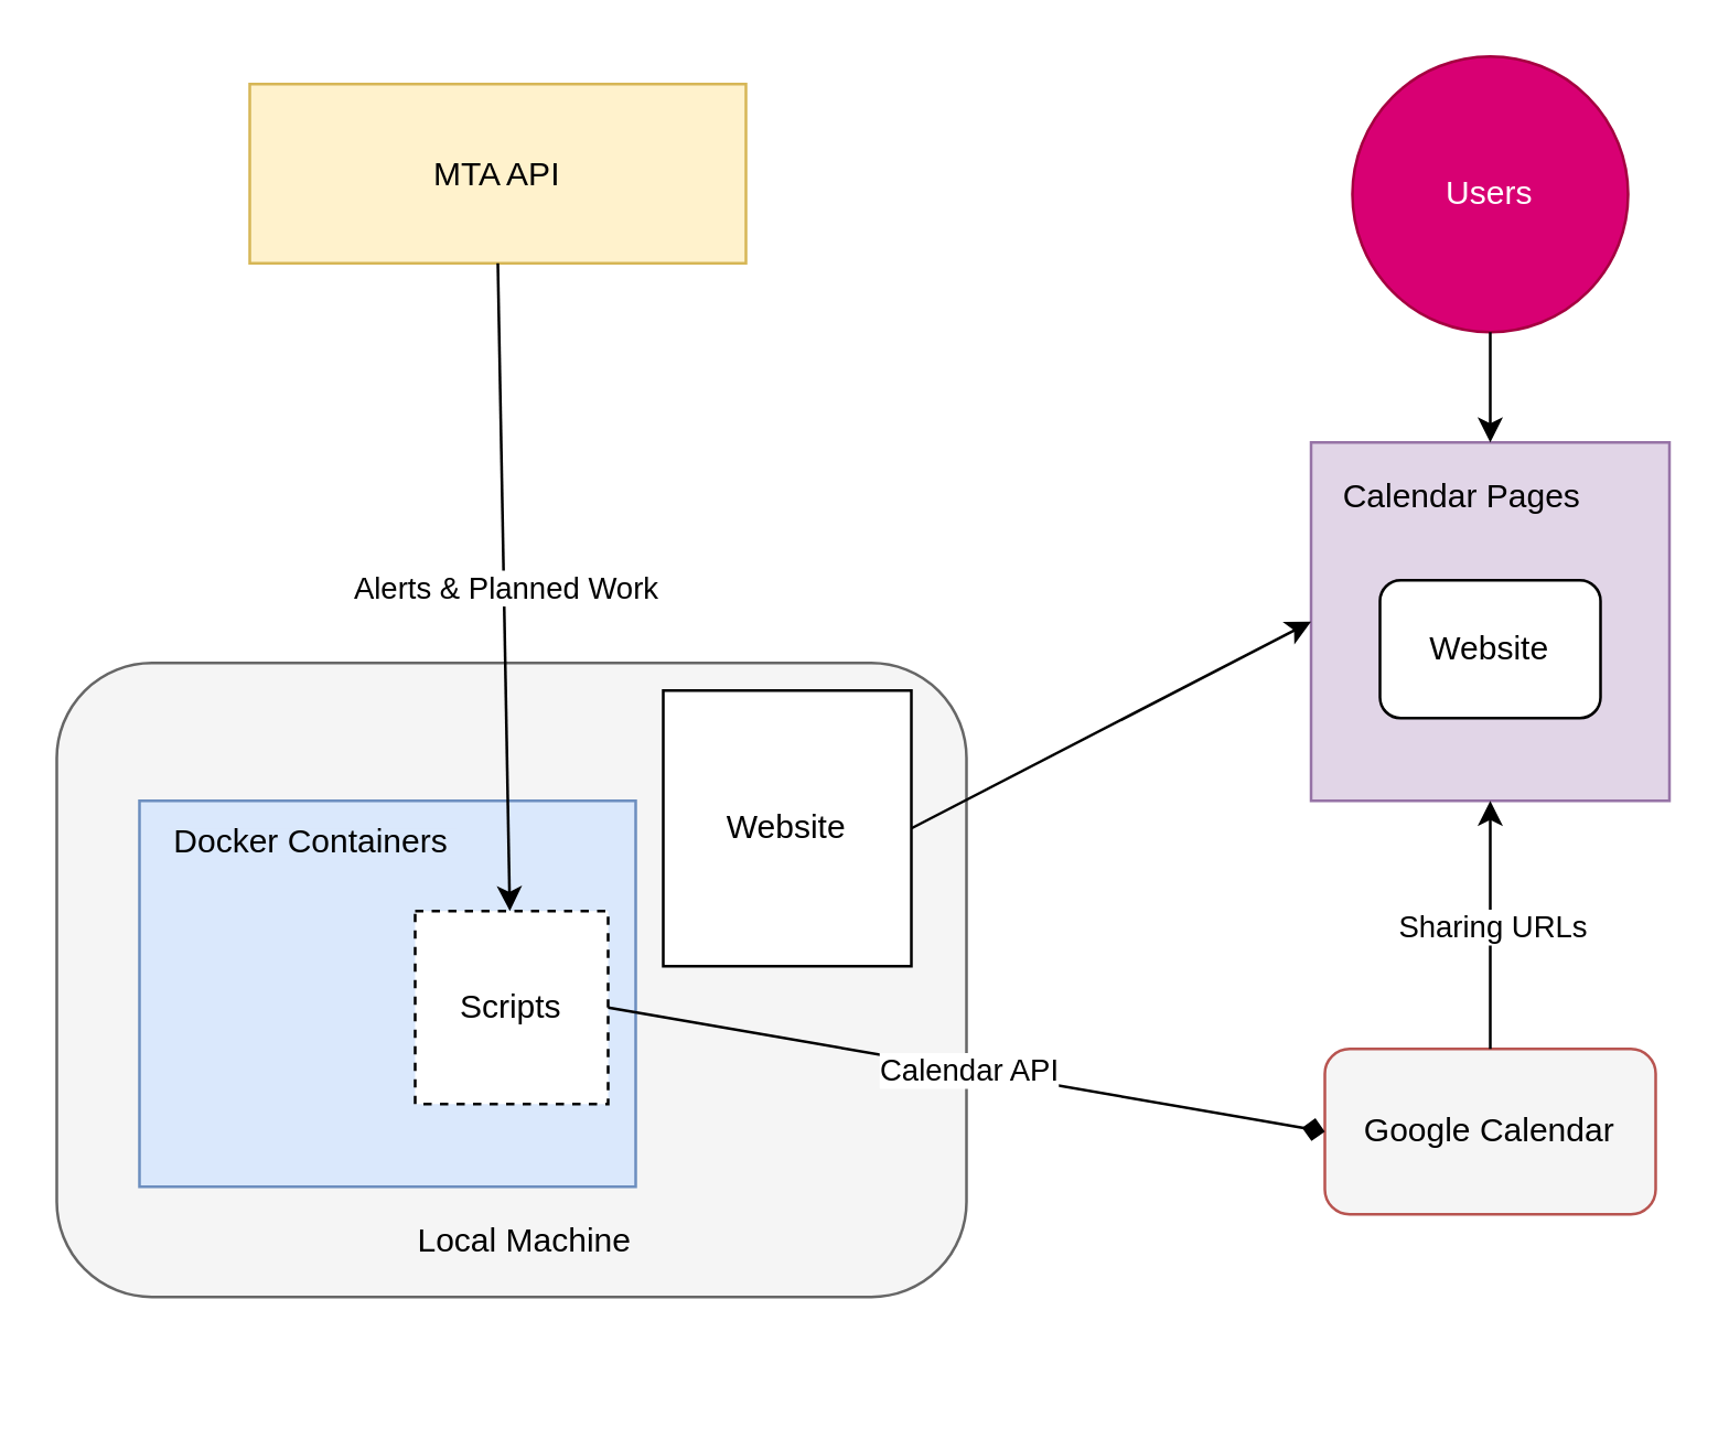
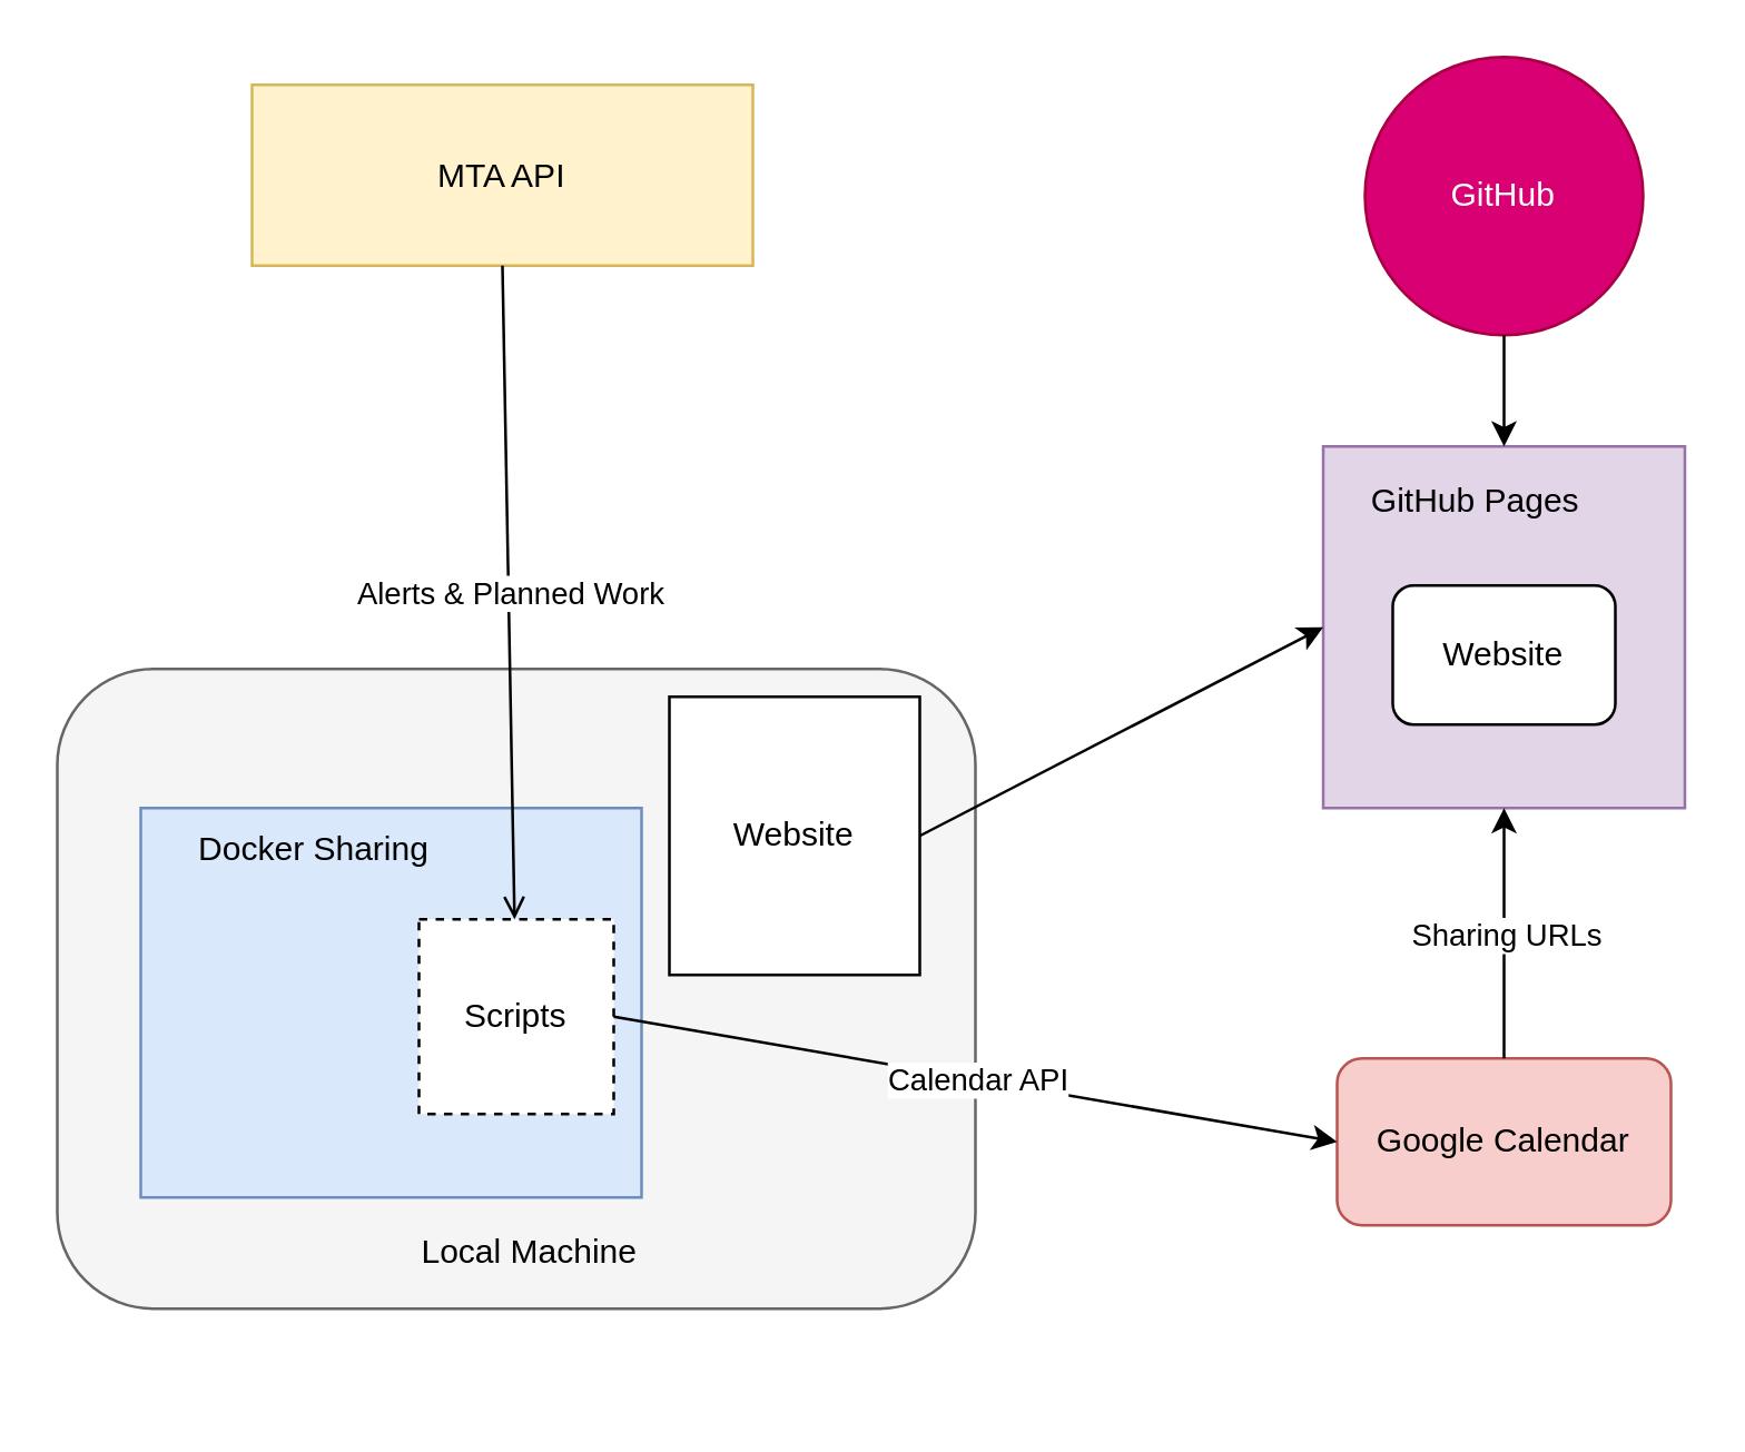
  <mxCell id="0" />
  <mxCell id="1" parent="0" />
  <mxCell id="2" value="" style="rounded=1;whiteSpace=wrap;html=1;fillColor=#f5f5f5;fontColor=#333333;strokeColor=#666666;" vertex="1" parent="1"><mxGeometry x="20" y="240" width="330" height="230" as="geometry" /></mxCell>
  <mxCell id="3" value="" style="rounded=0;whiteSpace=wrap;html=1;fillColor=#dae8fc;strokeColor=#6c8ebf;" vertex="1" parent="1"><mxGeometry x="50" y="290" width="180" height="140" as="geometry" /></mxCell>
  <mxCell id="4" value="&lt;div&gt;MTA API&lt;/div&gt;" style="rounded=0;whiteSpace=wrap;html=1;fillColor=#fff2cc;strokeColor=#d6b656;" vertex="1" parent="1"><mxGeometry x="90" y="30" width="180" height="65" as="geometry" /></mxCell>
  <mxCell id="5" value="Scripts" style="rounded=0;whiteSpace=wrap;html=1;dashed=1;" vertex="1" parent="1"><mxGeometry x="150" y="330" width="70" height="70" as="geometry" /></mxCell>
- <mxCell id="6" value="Docker Containers" style="rounded=0;whiteSpace=wrap;html=1;fillColor=#dae8fc;strokeColor=none;" vertex="1" parent="1"><mxGeometry x="60" y="300" width="105" height="10" as="geometry" /></mxCell>
- <mxCell id="7" value="Users" style="ellipse;whiteSpace=wrap;html=1;aspect=fixed;fillColor=#d80073;fontColor=#ffffff;strokeColor=#A50040;" vertex="1" parent="1"><mxGeometry x="490" y="20" width="100" height="100" as="geometry" /></mxCell>
+ <mxCell id="6" value="Docker Sharing" style="rounded=0;whiteSpace=wrap;html=1;fillColor=#dae8fc;strokeColor=none;" vertex="1" parent="1"><mxGeometry x="60" y="300" width="105" height="10" as="geometry" /></mxCell>
+ <mxCell id="7" value="GitHub" style="ellipse;whiteSpace=wrap;html=1;aspect=fixed;fillColor=#d80073;fontColor=#ffffff;strokeColor=#A50040;" vertex="1" parent="1"><mxGeometry x="490" y="20" width="100" height="100" as="geometry" /></mxCell>
  <mxCell id="8" value="" style="whiteSpace=wrap;html=1;aspect=fixed;fillColor=#e1d5e7;strokeColor=#9673a6;" vertex="1" parent="1"><mxGeometry x="475" y="160" width="130" height="130" as="geometry" /></mxCell>
  <mxCell id="9" value="" style="endArrow=classic;html=1;rounded=0;entryX=0.5;entryY=0;entryDx=0;entryDy=0;exitX=0.5;exitY=1;exitDx=0;exitDy=0;" edge="1" parent="1" target="8"><mxGeometry width="50" height="50" relative="1" as="geometry"><mxPoint x="540" y="120" as="sourcePoint" /><mxPoint x="365" y="280" as="targetPoint" /></mxGeometry></mxCell>
  <mxCell id="10" value="" style="endArrow=classic;html=1;rounded=0;entryX=0;entryY=0.5;entryDx=0;entryDy=0;exitX=1;exitY=0.5;exitDx=0;exitDy=0;" edge="1" parent="1" source="21" target="8"><mxGeometry width="50" height="50" relative="1" as="geometry"><mxPoint x="380" y="220" as="sourcePoint" /><mxPoint x="420" y="175" as="targetPoint" /></mxGeometry></mxCell>
  <mxCell id="11" value="Local Machine" style="text;html=1;align=center;verticalAlign=middle;whiteSpace=wrap;rounded=0;horizontal=0;rotation=90;" vertex="1" parent="1"><mxGeometry x="140" y="400" width="100" height="100" as="geometry" /></mxCell>
- <mxCell id="12" value="&lt;div&gt;Google Calendar&lt;/div&gt;" style="rounded=1;whiteSpace=wrap;html=1;fillColor=#f5f5f5;strokeColor=#b85450;" vertex="1" parent="1"><mxGeometry x="480" y="380" width="120" height="60" as="geometry" /></mxCell>
- <mxCell id="13" value="" style="endArrow=diamond;html=1;rounded=0;entryX=0;entryY=0.5;entryDx=0;entryDy=0;exitX=1;exitY=0.5;exitDx=0;exitDy=0;" edge="1" parent="1" source="5" target="12"><mxGeometry relative="1" as="geometry"><mxPoint x="300" y="260" as="sourcePoint" /><mxPoint x="400" y="260" as="targetPoint" /></mxGeometry></mxCell>
+ <mxCell id="12" value="&lt;div&gt;Google Calendar&lt;/div&gt;" style="rounded=1;whiteSpace=wrap;html=1;fillColor=#f8cecc;strokeColor=#b85450;" vertex="1" parent="1"><mxGeometry x="480" y="380" width="120" height="60" as="geometry" /></mxCell>
+ <mxCell id="13" value="" style="endArrow=classic;html=1;rounded=0;entryX=0;entryY=0.5;entryDx=0;entryDy=0;exitX=1;exitY=0.5;exitDx=0;exitDy=0;" edge="1" parent="1" source="5" target="12"><mxGeometry relative="1" as="geometry"><mxPoint x="300" y="260" as="sourcePoint" /><mxPoint x="400" y="260" as="targetPoint" /></mxGeometry></mxCell>
  <mxCell id="14" value="&lt;div&gt;Calendar API&lt;/div&gt;" style="edgeLabel;resizable=0;html=1;;align=center;verticalAlign=middle;" connectable="0" vertex="1" parent="13"><mxGeometry relative="1" as="geometry" /></mxCell>
  <mxCell id="15" value="" style="endArrow=classic;html=1;rounded=0;entryX=0.5;entryY=1;entryDx=0;entryDy=0;exitX=0.5;exitY=0;exitDx=0;exitDy=0;" edge="1" parent="1" source="12" target="8"><mxGeometry relative="1" as="geometry"><mxPoint x="285" y="300" as="sourcePoint" /><mxPoint x="385" y="300" as="targetPoint" /></mxGeometry></mxCell>
  <mxCell id="16" value="&lt;div&gt;Sharing URLs&lt;/div&gt;" style="edgeLabel;resizable=0;html=1;;align=center;verticalAlign=middle;" connectable="0" vertex="1" parent="15"><mxGeometry relative="1" as="geometry" /></mxCell>
- <mxCell id="17" value="" style="endArrow=classic;html=1;rounded=0;exitX=0.5;exitY=1;exitDx=0;exitDy=0;" edge="1" parent="1" source="4" target="5"><mxGeometry relative="1" as="geometry"><mxPoint x="300" y="260" as="sourcePoint" /><mxPoint x="400" y="260" as="targetPoint" /></mxGeometry></mxCell>
+ <mxCell id="17" value="" style="endArrow=open;html=1;rounded=0;exitX=0.5;exitY=1;exitDx=0;exitDy=0;" edge="1" parent="1" source="4" target="5"><mxGeometry relative="1" as="geometry"><mxPoint x="300" y="260" as="sourcePoint" /><mxPoint x="400" y="260" as="targetPoint" /></mxGeometry></mxCell>
  <mxCell id="18" value="&lt;div&gt;Alerts &amp;amp; Planned Work&lt;/div&gt;" style="edgeLabel;resizable=0;html=1;;align=center;verticalAlign=middle;" connectable="0" vertex="1" parent="17"><mxGeometry relative="1" as="geometry" /></mxCell>
- <mxCell id="19" value="&lt;div&gt;Calendar Pages&lt;/div&gt;" style="text;html=1;align=center;verticalAlign=middle;whiteSpace=wrap;rounded=0;" vertex="1" parent="1"><mxGeometry x="470" y="170" width="120" height="20" as="geometry" /></mxCell>
+ <mxCell id="19" value="&lt;div&gt;GitHub Pages&lt;/div&gt;" style="text;html=1;align=center;verticalAlign=middle;whiteSpace=wrap;rounded=0;" vertex="1" parent="1"><mxGeometry x="470" y="170" width="120" height="20" as="geometry" /></mxCell>
  <mxCell id="20" value="Website" style="rounded=1;whiteSpace=wrap;html=1;" vertex="1" parent="1"><mxGeometry x="500" y="210" width="80" height="50" as="geometry" /></mxCell>
  <mxCell id="21" value="&lt;div&gt;Website&lt;/div&gt;" style="rounded=0;whiteSpace=wrap;html=1;" vertex="1" parent="1"><mxGeometry x="240" y="250" width="90" height="100" as="geometry" /></mxCell>
